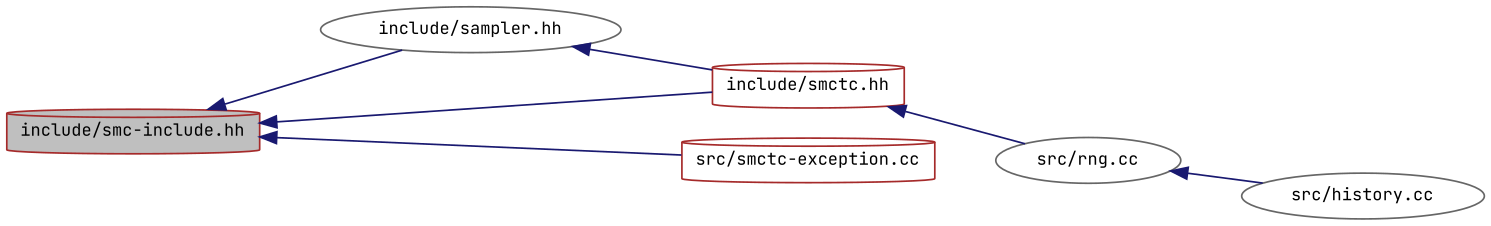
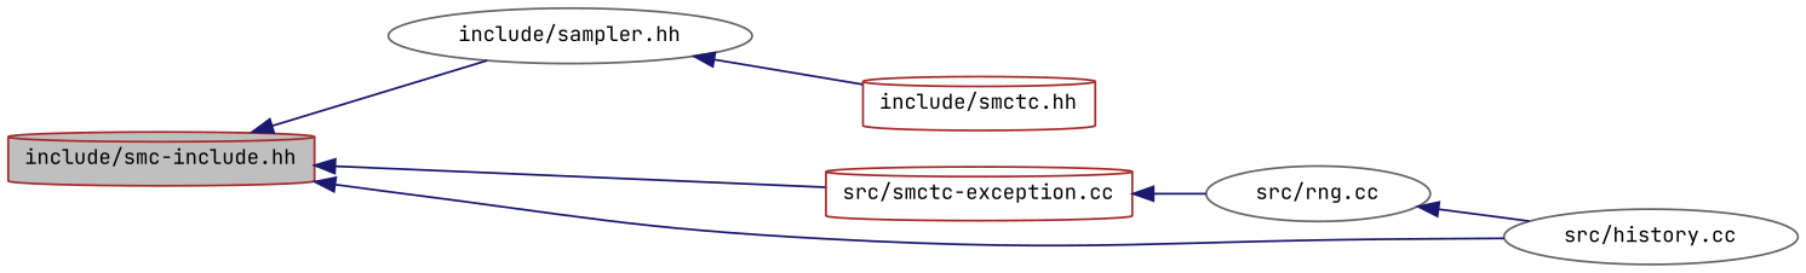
  digraph {
    fontname="JetBrains Mono"
    rankdir=LR
    node [color=brown fillcolor=white fontname="JetBrains Mono" fontsize=10 shape=cylinder style=filled]
    edge [color=midnightblue dir=back fontname="JetBrains Mono" fontsize=10 labelfontname=Helvetica labelfontsize=10 style=solid]
    n1 [fillcolor=grey75 fontcolor=black height=0.2 label="include/smc-include.hh" width=0.4]
    n2 [color=gray40 height=0.2 label="include/sampler.hh" shape=ellipse width=0.4]
    n3 [height=0.2 label="include/smctc.hh" width=0.4]
    n4 [height=0.2 label="src/smctc-exception.cc" width=0.4]
    n5 [color=gray40 height=0.2 label="src/rng.cc" shape=ellipse width=0.4]
    n6 [color=gray40 height=0.2 label="src/history.cc" shape=ellipse width=0.4]
    n1 -> n2
-   n1 -> n3
+   n1 -> n6
    n1 -> n4
    n2 -> n3
-   n3 -> n5
+   n4 -> n5
    n5 -> n6
  }
